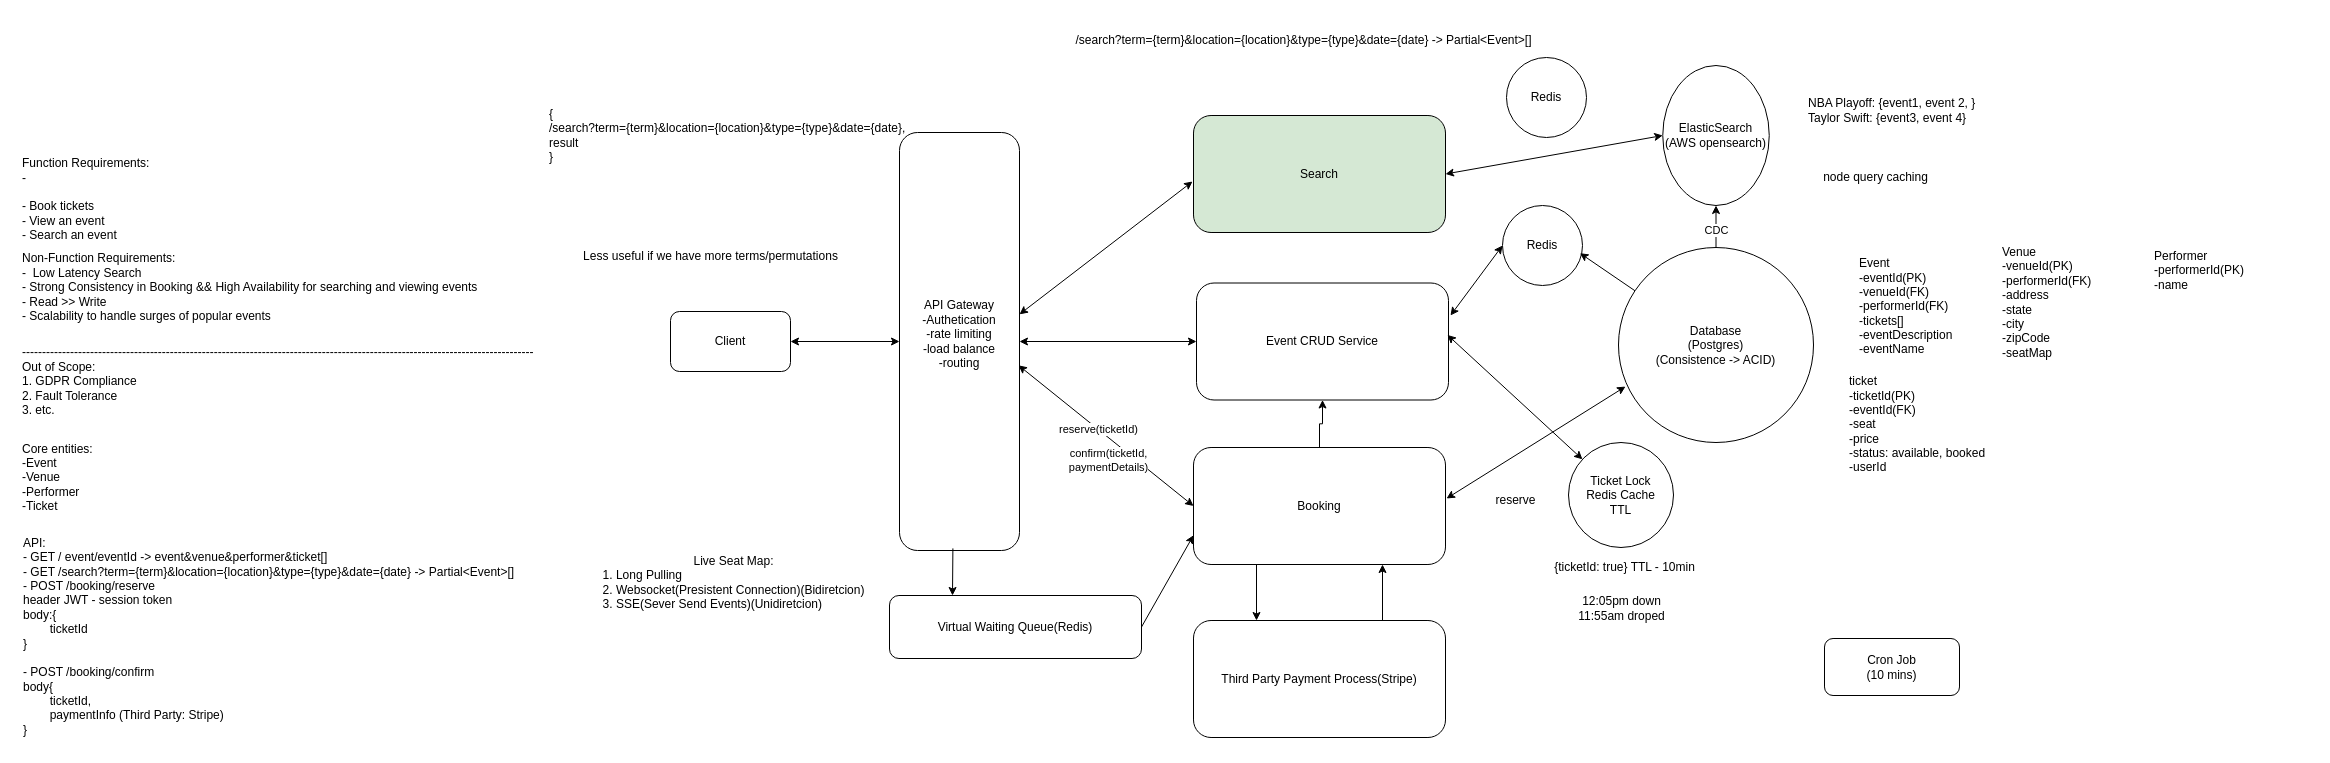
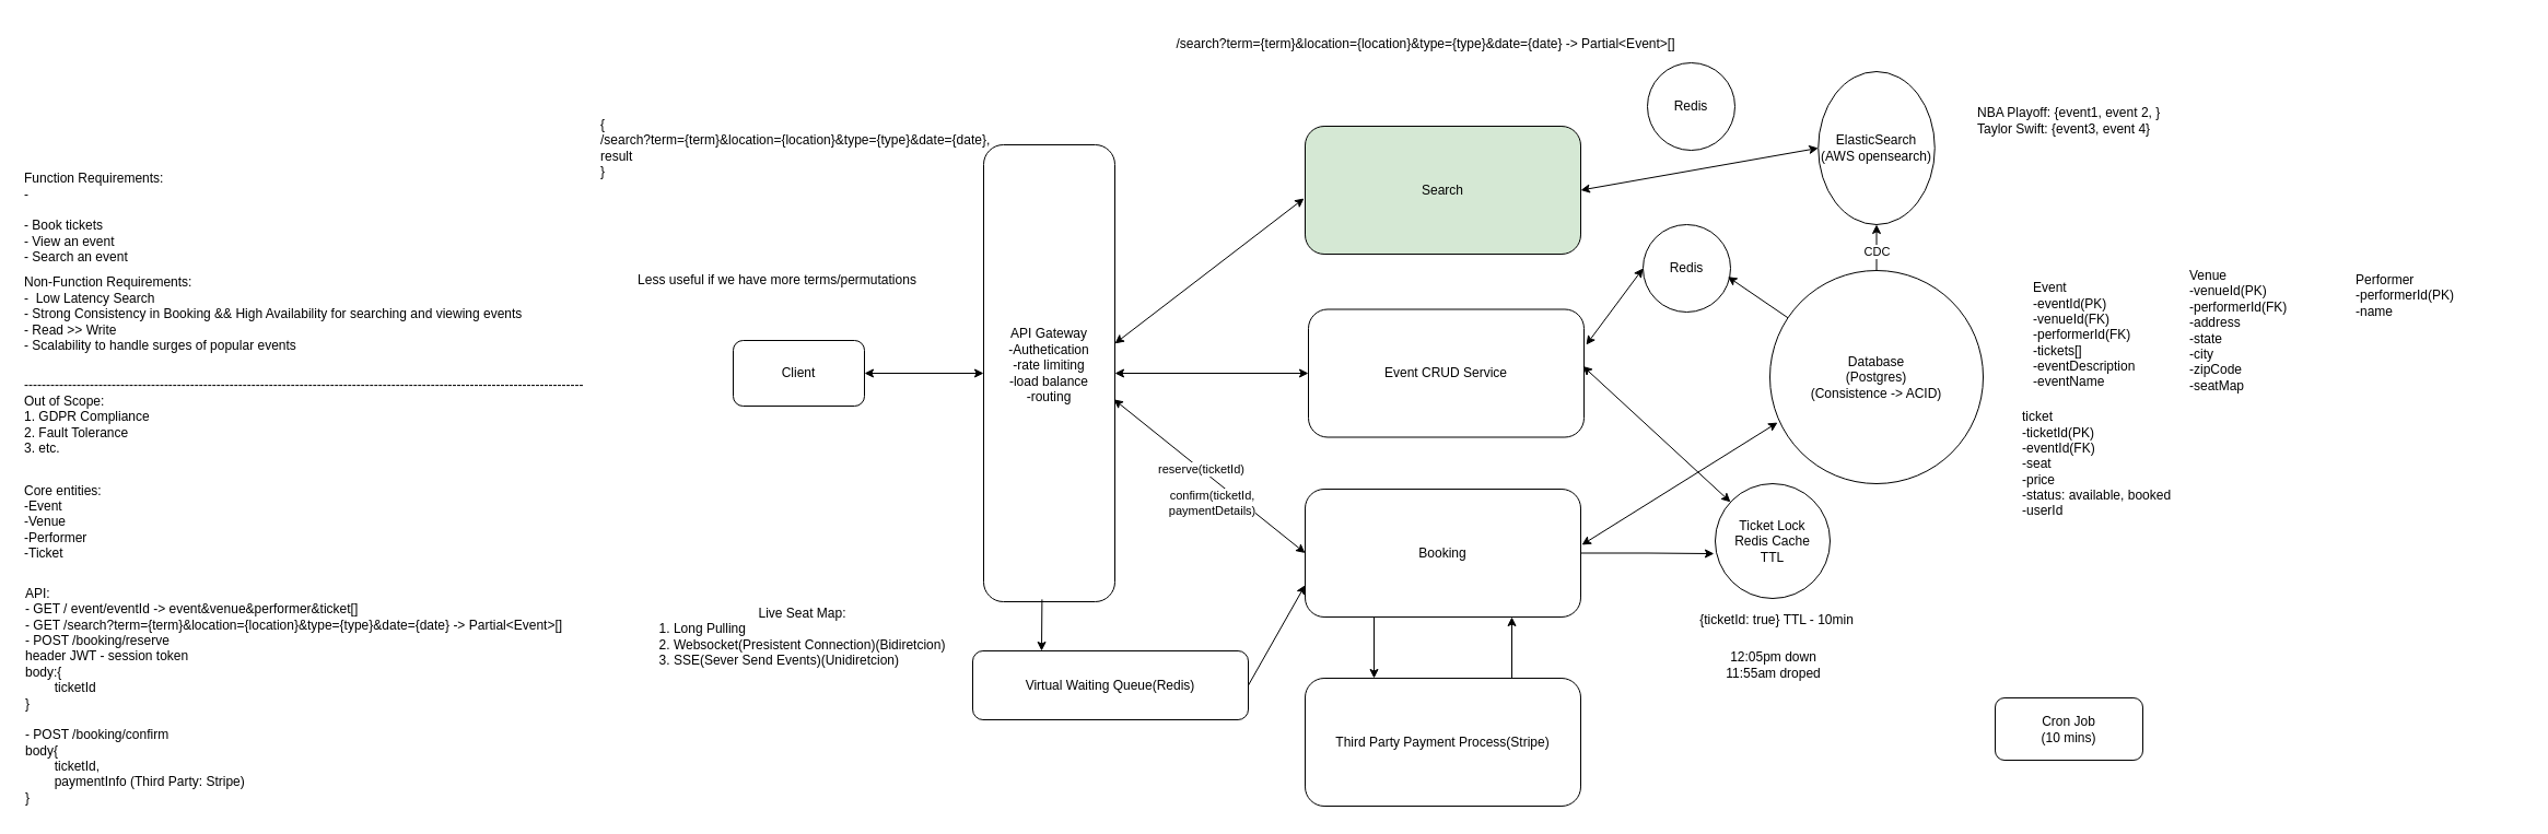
  <mxCell id="0" />
  <mxCell id="1" parent="0" />
  <mxCell id="2" value="Function Requirements:&lt;div&gt;-&lt;/div&gt;&lt;div&gt;&lt;br&gt;&lt;/div&gt;&lt;div&gt;- Book tickets&lt;/div&gt;&lt;div&gt;- View an event&lt;/div&gt;&lt;div&gt;- Search an event&lt;/div&gt;&lt;div&gt;&lt;br&gt;&lt;/div&gt;" style="text;html=1;align=left;verticalAlign=middle;whiteSpace=wrap;rounded=0;" parent="1" vertex="1"><mxGeometry x="20" y="164" width="198" height="84" as="geometry" /></mxCell>
  <mxCell id="3" value="Non-Function Requirements:&lt;div&gt;-&amp;nbsp; Low Latency Search&lt;/div&gt;&lt;div&gt;- Strong Consistency in Booking &amp;amp;&amp;amp; High Availability for searching and viewing events&lt;/div&gt;&lt;div&gt;- Read &amp;gt;&amp;gt; Write&lt;/div&gt;&lt;div&gt;- Scalability to handle surges of popular events&lt;/div&gt;&lt;div&gt;&amp;nbsp;&lt;/div&gt;" style="text;html=1;align=left;verticalAlign=middle;whiteSpace=wrap;rounded=0;" parent="1" vertex="1"><mxGeometry x="20" y="252" width="647" height="84" as="geometry" /></mxCell>
  <mxCell id="4" value="--------------------------------------------------------------------------------------------------------------------------------&lt;br&gt;&lt;div&gt;Out of Scope:&lt;/div&gt;&lt;div&gt;1. GDPR Compliance&lt;/div&gt;&lt;div&gt;2. Fault Tolerance&lt;/div&gt;&lt;div&gt;3. etc.&lt;/div&gt;&lt;div&gt;&amp;nbsp;&lt;/div&gt;" style="text;html=1;align=left;verticalAlign=middle;whiteSpace=wrap;rounded=0;" parent="1" vertex="1"><mxGeometry x="20" y="324" width="518" height="128" as="geometry" /></mxCell>
  <mxCell id="5" value="Core entities:&lt;div&gt;-Event&lt;/div&gt;&lt;div&gt;-Venue&lt;/div&gt;&lt;div&gt;-Performer&lt;/div&gt;&lt;div&gt;-Ticket&lt;/div&gt;" style="text;html=1;align=left;verticalAlign=middle;whiteSpace=wrap;rounded=0;" parent="1" vertex="1"><mxGeometry x="20" y="413" width="517" height="128" as="geometry" /></mxCell>
  <mxCell id="6" value="API:&lt;div&gt;- GET / event/eventId -&amp;gt; event&amp;amp;venue&amp;amp;performer&amp;amp;ticket[]&lt;/div&gt;&lt;div&gt;- GET /search?term={term}&amp;amp;location={location}&amp;amp;type={type}&amp;amp;date={date} -&amp;gt; Partial&amp;lt;Event&amp;gt;[]&lt;/div&gt;&lt;div&gt;- POST /booking/reserve&lt;/div&gt;&lt;div&gt;header JWT - session token&lt;/div&gt;&lt;div&gt;body:{&lt;/div&gt;&lt;div&gt;&lt;span style=&quot;white-space: pre;&quot;&gt;&#09;&lt;/span&gt;ticketId&lt;br&gt;&lt;/div&gt;&lt;div&gt;}&lt;/div&gt;&lt;div&gt;&lt;br&gt;&lt;/div&gt;&lt;div&gt;- POST /booking/confirm&lt;/div&gt;&lt;div&gt;body{&lt;/div&gt;&lt;div&gt;&lt;span style=&quot;white-space: pre;&quot;&gt;&#09;&lt;/span&gt;ticketId,&lt;/div&gt;&lt;div&gt;&lt;span style=&quot;white-space: pre;&quot;&gt;&#09;&lt;/span&gt;paymentInfo (Third Party: Stripe)&lt;br&gt;&lt;/div&gt;&lt;div&gt;}&lt;/div&gt;" style="text;html=1;align=left;verticalAlign=middle;whiteSpace=wrap;rounded=0;" parent="1" vertex="1"><mxGeometry x="21" y="530" width="498" height="211" as="geometry" /></mxCell>
  <mxCell id="7" value="Client" style="rounded=1;whiteSpace=wrap;html=1;" vertex="1" parent="1"><mxGeometry x="670" y="311" width="120" height="60" as="geometry" /></mxCell>
  <mxCell id="8" value="API Gateway&lt;div&gt;-Authetication&lt;/div&gt;&lt;div&gt;-rate limiting&lt;/div&gt;&lt;div&gt;-load balance&lt;/div&gt;&lt;div&gt;-routing&lt;/div&gt;&lt;div&gt;&lt;br&gt;&lt;/div&gt;" style="rounded=1;whiteSpace=wrap;html=1;" vertex="1" parent="1"><mxGeometry x="899" y="132" width="120" height="418" as="geometry" /></mxCell>
  <mxCell id="9" value="Database&lt;div&gt;(Postgres)&lt;/div&gt;&lt;div&gt;(Consistence -&amp;gt; ACID)&lt;/div&gt;" style="ellipse;whiteSpace=wrap;html=1;aspect=fixed;" vertex="1" parent="1"><mxGeometry x="1618" y="247" width="195" height="195" as="geometry" /></mxCell>
  <mxCell id="10" value="Event CRUD Service" style="rounded=1;whiteSpace=wrap;html=1;" vertex="1" parent="1"><mxGeometry x="1196" y="282.5" width="252" height="117" as="geometry" /></mxCell>
  <mxCell id="11" value="" style="endArrow=classic;startArrow=classic;html=1;rounded=0;exitX=1;exitY=0.5;exitDx=0;exitDy=0;entryX=0;entryY=0.5;entryDx=0;entryDy=0;" edge="1" parent="1" source="7" target="8"><mxGeometry width="50" height="50" relative="1" as="geometry"><mxPoint x="901" y="321" as="sourcePoint" /><mxPoint x="962" y="259" as="targetPoint" /></mxGeometry></mxCell>
  <mxCell id="12" value="" style="endArrow=classic;startArrow=classic;html=1;rounded=0;exitX=1;exitY=0.5;exitDx=0;exitDy=0;entryX=0;entryY=0.5;entryDx=0;entryDy=0;" edge="1" parent="1" source="8" target="10"><mxGeometry width="50" height="50" relative="1" as="geometry"><mxPoint x="1161" y="334" as="sourcePoint" /><mxPoint x="1176" y="211" as="targetPoint" /></mxGeometry></mxCell>
  <mxCell id="13" value="" style="endArrow=classic;startArrow=classic;html=1;rounded=0;exitX=0.996;exitY=0.444;exitDx=0;exitDy=0;exitPerimeter=0;" edge="1" parent="1" source="10" target="31"><mxGeometry width="50" height="50" relative="1" as="geometry"><mxPoint x="1513" y="309.5" as="sourcePoint" /><mxPoint x="1665" y="330.5" as="targetPoint" /></mxGeometry></mxCell>
  <mxCell id="14" value="NBA Playoff: {event1, event 2, }&lt;div&gt;Taylor Swift: {event3, event 4}&lt;/div&gt;" style="text;html=1;align=left;verticalAlign=middle;whiteSpace=wrap;rounded=0;" vertex="1" parent="1"><mxGeometry x="1806" y="57" width="273.5" height="106" as="geometry" /></mxCell>
  <mxCell id="15" value="Venue&lt;div&gt;-venueId(PK)&lt;/div&gt;&lt;div&gt;-performerId(FK)&lt;/div&gt;&lt;div&gt;-address&lt;/div&gt;&lt;div&gt;-state&lt;/div&gt;&lt;div&gt;-city&lt;br&gt;-zipCode&lt;/div&gt;&lt;div&gt;-seatMap&lt;/div&gt;" style="text;html=1;align=left;verticalAlign=middle;whiteSpace=wrap;rounded=0;" vertex="1" parent="1"><mxGeometry x="2000" y="243" width="156" height="118" as="geometry" /></mxCell>
  <mxCell id="16" value="Performer&lt;div&gt;-performerId(PK)&lt;/div&gt;&lt;div&gt;-name&lt;/div&gt;&lt;div&gt;&lt;br&gt;&lt;/div&gt;" style="text;html=1;align=left;verticalAlign=middle;whiteSpace=wrap;rounded=0;" vertex="1" parent="1"><mxGeometry x="2152" y="229" width="156" height="95" as="geometry" /></mxCell>
  <mxCell id="17" value="ticket&lt;div&gt;-ticketId(PK)&lt;/div&gt;&lt;div&gt;-eventId(FK)&lt;/div&gt;&lt;div&gt;-seat&lt;/div&gt;&lt;div&gt;-price&lt;/div&gt;&lt;div&gt;-status: available, booked&lt;/div&gt;&lt;div&gt;-userId&lt;/div&gt;" style="text;html=1;align=left;verticalAlign=middle;whiteSpace=wrap;rounded=0;" vertex="1" parent="1"><mxGeometry x="1847" y="373" width="279" height="101" as="geometry" /></mxCell>
  <mxCell id="18" value="Search" style="rounded=1;whiteSpace=wrap;html=1;fillColor=#d5e8d4;" vertex="1" parent="1"><mxGeometry x="1193" y="115" width="252" height="117" as="geometry" /></mxCell>
  <mxCell id="19" value="&lt;span style=&quot;text-align: left;&quot;&gt;/search?term={term}&amp;amp;location={location}&amp;amp;type={type}&amp;amp;date={date} -&amp;gt; Partial&amp;lt;Event&amp;gt;[]&lt;/span&gt;" style="text;html=1;align=center;verticalAlign=middle;whiteSpace=wrap;rounded=0;" vertex="1" parent="1"><mxGeometry x="1015" y="20" width="577" height="40" as="geometry" /></mxCell>
  <mxCell id="20" value="" style="endArrow=classic;startArrow=classic;html=1;rounded=0;exitX=1;exitY=0.435;exitDx=0;exitDy=0;entryX=-0.004;entryY=0.564;entryDx=0;entryDy=0;exitPerimeter=0;entryPerimeter=0;" edge="1" parent="1" source="8" target="18"><mxGeometry width="50" height="50" relative="1" as="geometry"><mxPoint x="1088" y="173" as="sourcePoint" /><mxPoint x="1198" y="173" as="targetPoint" /></mxGeometry></mxCell>
  <mxCell id="21" value="" style="endArrow=classic;startArrow=classic;html=1;rounded=0;exitX=1;exitY=0.5;exitDx=0;exitDy=0;entryX=0;entryY=0.5;entryDx=0;entryDy=0;" edge="1" parent="1" source="18" target="36"><mxGeometry width="50" height="50" relative="1" as="geometry"><mxPoint x="1468" y="157" as="sourcePoint" /><mxPoint x="1678" y="160" as="targetPoint" /></mxGeometry></mxCell>
  <mxCell id="22" value="Booking" style="rounded=1;whiteSpace=wrap;html=1;" vertex="1" parent="1"><mxGeometry x="1193" y="447" width="252" height="117" as="geometry" /></mxCell>
  <mxCell id="23" value="" style="endArrow=classic;startArrow=classic;html=1;rounded=0;exitX=0.992;exitY=0.557;exitDx=0;exitDy=0;entryX=0;entryY=0.5;entryDx=0;entryDy=0;exitPerimeter=0;" edge="1" parent="1" source="8" target="22"><mxGeometry width="50" height="50" relative="1" as="geometry"><mxPoint x="1088" y="399.5" as="sourcePoint" /><mxPoint x="1198" y="399.5" as="targetPoint" /></mxGeometry></mxCell>
  <mxCell id="24" value="reserve(ticketId)" style="edgeLabel;html=1;align=center;verticalAlign=middle;resizable=0;points=[];" vertex="1" connectable="0" parent="23"><mxGeometry x="-0.09" relative="1" as="geometry"><mxPoint as="offset" /></mxGeometry></mxCell>
  <mxCell id="25" value="confirm(ticketId,&lt;div&gt;paymentDetails)&lt;/div&gt;" style="edgeLabel;html=1;align=center;verticalAlign=middle;resizable=0;points=[];" vertex="1" connectable="0" parent="23"><mxGeometry x="0.134" y="1" relative="1" as="geometry"><mxPoint x="-10" y="16" as="offset" /></mxGeometry></mxCell>
  <mxCell id="26" value="Third Party Payment Process(Stripe)" style="rounded=1;whiteSpace=wrap;html=1;" vertex="1" parent="1"><mxGeometry x="1193" y="620" width="252" height="117" as="geometry" /></mxCell>
  <mxCell id="27" value="" style="endArrow=classic;startArrow=classic;html=1;rounded=0;exitX=1.004;exitY=0.436;exitDx=0;exitDy=0;exitPerimeter=0;entryX=0.036;entryY=0.713;entryDx=0;entryDy=0;entryPerimeter=0;" edge="1" parent="1" source="22" target="9"><mxGeometry width="50" height="50" relative="1" as="geometry"><mxPoint x="1457" y="344" as="sourcePoint" /><mxPoint x="1624" y="344" as="targetPoint" /></mxGeometry></mxCell>
  <mxCell id="28" value="" style="endArrow=classic;html=1;rounded=0;exitX=0.25;exitY=1;exitDx=0;exitDy=0;entryX=0.25;entryY=0;entryDx=0;entryDy=0;" edge="1" parent="1" source="22" target="26"><mxGeometry width="50" height="50" relative="1" as="geometry"><mxPoint x="1265" y="624" as="sourcePoint" /><mxPoint x="1315" y="574" as="targetPoint" /></mxGeometry></mxCell>
  <mxCell id="29" value="" style="endArrow=classic;html=1;rounded=0;exitX=0.75;exitY=0;exitDx=0;exitDy=0;entryX=0.75;entryY=1;entryDx=0;entryDy=0;" edge="1" parent="1" source="26" target="22"><mxGeometry width="50" height="50" relative="1" as="geometry"><mxPoint x="1581" y="497" as="sourcePoint" /><mxPoint x="1631" y="447" as="targetPoint" /></mxGeometry></mxCell>
  <mxCell id="30" value="Cron Job&lt;div&gt;(10 mins)&lt;/div&gt;" style="rounded=1;whiteSpace=wrap;html=1;" vertex="1" parent="1"><mxGeometry x="1824" y="638" width="135" height="57" as="geometry" /></mxCell>
  <mxCell id="31" value="Ticket Lock&lt;br&gt;Redis Cache&lt;div&gt;TTL&lt;/div&gt;" style="ellipse;whiteSpace=wrap;html=1;aspect=fixed;" vertex="1" parent="1"><mxGeometry x="1568" y="442" width="105" height="105" as="geometry" /></mxCell>
- <mxCell id="32" style="edgeStyle=orthogonalEdgeStyle;rounded=0;orthogonalLoop=1;jettySize=auto;html=1;" edge="1" parent="1" source="22" target="10"><mxGeometry relative="1" as="geometry" /></mxCell>
- <mxCell id="33" value="reserve" style="text;html=1;align=center;verticalAlign=middle;resizable=0;points=[];autosize=1;strokeColor=none;fillColor=none;" vertex="1" parent="1"><mxGeometry x="1486" y="487" width="58" height="26" as="geometry" /></mxCell>
+ <mxCell id="32" style="edgeStyle=orthogonalEdgeStyle;rounded=0;orthogonalLoop=1;jettySize=auto;html=1;entryX=-0.01;entryY=0.61;entryDx=0;entryDy=0;entryPerimeter=0;" edge="1" parent="1" source="22" target="31"><mxGeometry relative="1" as="geometry" /></mxCell>
  <mxCell id="34" value="{ticketId: true} TTL - 10min" style="text;html=1;align=center;verticalAlign=middle;resizable=0;points=[];autosize=1;strokeColor=none;fillColor=none;" vertex="1" parent="1"><mxGeometry x="1544" y="554" width="159" height="26" as="geometry" /></mxCell>
  <mxCell id="35" value="12:05pm down&lt;br&gt;11:55am droped" style="text;html=1;align=center;verticalAlign=middle;resizable=0;points=[];autosize=1;strokeColor=none;fillColor=none;" vertex="1" parent="1"><mxGeometry x="1568" y="587" width="105" height="41" as="geometry" /></mxCell>
  <mxCell id="36" value="ElasticSearch&lt;div&gt;(AWS opensearch)&lt;/div&gt;" style="ellipse;whiteSpace=wrap;html=1;aspect=fixed;" vertex="1" parent="1"><mxGeometry x="1662.25" y="65" width="106.5" height="140" as="geometry" /></mxCell>
  <mxCell id="37" value="Event&lt;div&gt;-eventId(PK)&lt;/div&gt;&lt;div&gt;-venueId(FK)&lt;/div&gt;&lt;div&gt;-performerId(FK)&lt;/div&gt;&lt;div&gt;-tickets[]&lt;/div&gt;&lt;div&gt;-eventDescription&lt;/div&gt;&lt;div&gt;-eventName&lt;/div&gt;" style="text;html=1;align=left;verticalAlign=middle;whiteSpace=wrap;rounded=0;" vertex="1" parent="1"><mxGeometry x="1857" y="253" width="156" height="106" as="geometry" /></mxCell>
  <mxCell id="38" value="" style="endArrow=classic;html=1;rounded=0;exitX=0.5;exitY=0;exitDx=0;exitDy=0;entryX=0.5;entryY=1;entryDx=0;entryDy=0;" edge="1" parent="1" source="9" target="36"><mxGeometry width="50" height="50" relative="1" as="geometry"><mxPoint x="1768.75" y="217" as="sourcePoint" /><mxPoint x="1818.75" y="167" as="targetPoint" /></mxGeometry></mxCell>
  <mxCell id="39" value="CDC" style="edgeLabel;html=1;align=center;verticalAlign=middle;resizable=0;points=[];" vertex="1" connectable="0" parent="38"><mxGeometry x="-0.132" relative="1" as="geometry"><mxPoint as="offset" /></mxGeometry></mxCell>
- <mxCell id="40" value="node query caching" style="text;html=1;align=center;verticalAlign=middle;resizable=0;points=[];autosize=1;strokeColor=none;fillColor=none;" vertex="1" parent="1"><mxGeometry x="1813" y="164" width="123" height="26" as="geometry" /></mxCell>
  <mxCell id="41" value="Redis" style="ellipse;whiteSpace=wrap;html=1;" vertex="1" parent="1"><mxGeometry x="1506" y="57" width="80" height="80" as="geometry" /></mxCell>
  <mxCell id="42" value="Less useful if we have more terms/permutations" style="text;html=1;align=center;verticalAlign=middle;resizable=0;points=[];autosize=1;strokeColor=none;fillColor=none;" vertex="1" parent="1"><mxGeometry x="573" y="243" width="273" height="26" as="geometry" /></mxCell>
  <mxCell id="43" value="&lt;span style=&quot;&quot;&gt;{&lt;/span&gt;&lt;div&gt;&lt;span style=&quot;&quot;&gt;/search?term={term}&amp;amp;location={location}&amp;amp;type={type}&amp;amp;date={date},&lt;br&gt;&lt;/span&gt;&lt;span style=&quot;background-color: transparent; color: light-dark(rgb(0, 0, 0), rgb(255, 255, 255));&quot;&gt;result&lt;br&gt;}&lt;/span&gt;&lt;/div&gt;" style="text;html=1;align=left;verticalAlign=middle;whiteSpace=wrap;rounded=0;" vertex="1" parent="1"><mxGeometry x="547" y="115" width="371" height="40" as="geometry" /></mxCell>
  <mxCell id="44" value="Live Seat Map:&lt;br&gt;&lt;div style=&quot;text-align: left;&quot;&gt;&lt;span style=&quot;background-color: transparent; color: light-dark(rgb(0, 0, 0), rgb(255, 255, 255));&quot;&gt;1. Long Pulling&lt;/span&gt;&lt;/div&gt;&lt;div style=&quot;text-align: left;&quot;&gt;&lt;span style=&quot;background-color: transparent; color: light-dark(rgb(0, 0, 0), rgb(255, 255, 255));&quot;&gt;2. Websocket(Presistent Connection)(Bidiretcion)&lt;/span&gt;&lt;/div&gt;&lt;div style=&quot;text-align: left;&quot;&gt;&lt;span style=&quot;background-color: transparent; color: light-dark(rgb(0, 0, 0), rgb(255, 255, 255));&quot;&gt;3. SSE(Sever Send Events)(Unidiretcion)&lt;/span&gt;&lt;/div&gt;" style="text;html=1;align=center;verticalAlign=middle;resizable=0;points=[];autosize=1;strokeColor=none;fillColor=none;" vertex="1" parent="1"><mxGeometry x="592.5" y="547" width="280" height="70" as="geometry" /></mxCell>
  <mxCell id="45" value="Virtual Waiting Queue(Redis)" style="rounded=1;whiteSpace=wrap;html=1;" vertex="1" parent="1"><mxGeometry x="889" y="595" width="252" height="63" as="geometry" /></mxCell>
  <mxCell id="46" value="" style="endArrow=classic;html=1;rounded=0;exitX=0.445;exitY=0.995;exitDx=0;exitDy=0;exitPerimeter=0;entryX=0.25;entryY=0;entryDx=0;entryDy=0;" edge="1" parent="1" source="8" target="45"><mxGeometry width="50" height="50" relative="1" as="geometry"><mxPoint x="713" y="464" as="sourcePoint" /><mxPoint x="763" y="414" as="targetPoint" /></mxGeometry></mxCell>
  <mxCell id="47" value="" style="endArrow=classic;html=1;rounded=0;exitX=1;exitY=0.5;exitDx=0;exitDy=0;entryX=0;entryY=0.75;entryDx=0;entryDy=0;" edge="1" parent="1" source="45" target="22"><mxGeometry width="50" height="50" relative="1" as="geometry"><mxPoint x="713" y="464" as="sourcePoint" /><mxPoint x="763" y="414" as="targetPoint" /></mxGeometry></mxCell>
  <mxCell id="48" value="Redis" style="ellipse;whiteSpace=wrap;html=1;" vertex="1" parent="1"><mxGeometry x="1502" y="205" width="80" height="80" as="geometry" /></mxCell>
  <mxCell id="49" value="" style="endArrow=classic;startArrow=classic;html=1;rounded=0;entryX=0;entryY=0.5;entryDx=0;entryDy=0;" edge="1" parent="1" target="48"><mxGeometry width="50" height="50" relative="1" as="geometry"><mxPoint x="1450" y="315" as="sourcePoint" /><mxPoint x="1624" y="295" as="targetPoint" /></mxGeometry></mxCell>
  <mxCell id="50" value="" style="endArrow=classic;html=1;rounded=0;entryX=0.968;entryY=0.596;entryDx=0;entryDy=0;entryPerimeter=0;" edge="1" parent="1" source="9" target="48"><mxGeometry width="50" height="50" relative="1" as="geometry"><mxPoint x="1726" y="257" as="sourcePoint" /><mxPoint x="1725" y="182" as="targetPoint" /></mxGeometry></mxCell>
